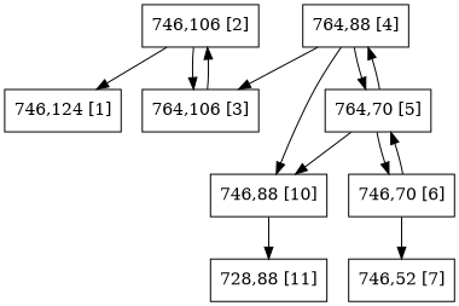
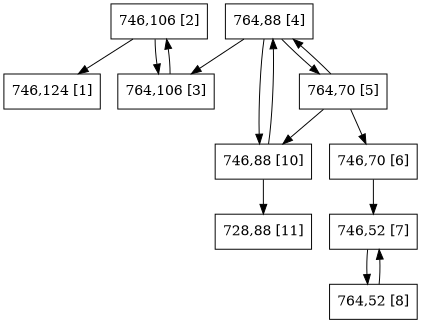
  digraph {
    bgcolor=white
    node [color=black shape=polygon sides=4]
    n1 [label="746,124 [1]"]
    n2 [label="746,106 [2]"]
    n3 [label="764,106 [3]"]
    n4 [label="764,88 [4]"]
    n5 [label="764,70 [5]"]
    n6 [label="746,88 [10]"]
    n7 [label="746,70 [6]"]
    n8 [label="728,88 [11]"]
    n9 [label="746,52 [7]"]
+   n10 [label="764,52 [8]"]
    n2 -> n1
    n2 -> n3
    n3 -> n2
    n4 -> n3
    n4 -> n5
    n4 -> n6
    n5 -> n4
    n5 -> n6
    n5 -> n7
+   n6 -> n4
    n6 -> n8
-   n7 -> n5
    n7 -> n9
+   n9 -> n10
+   n10 -> n9
  }
